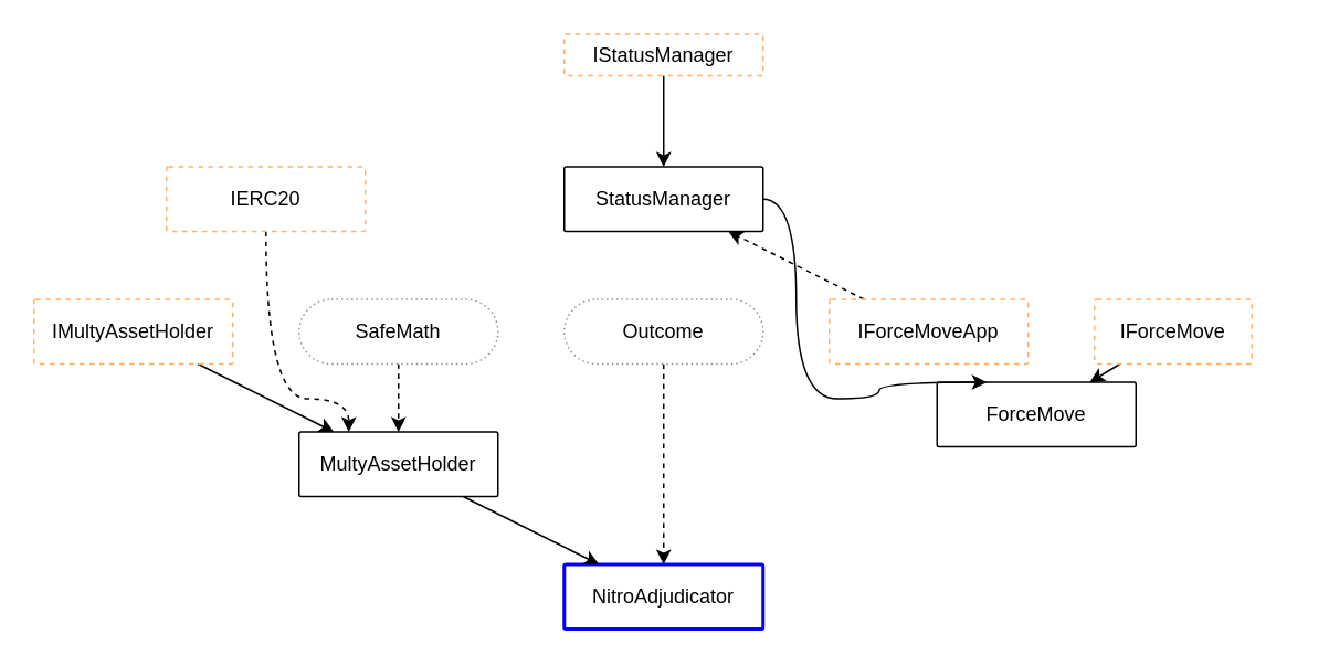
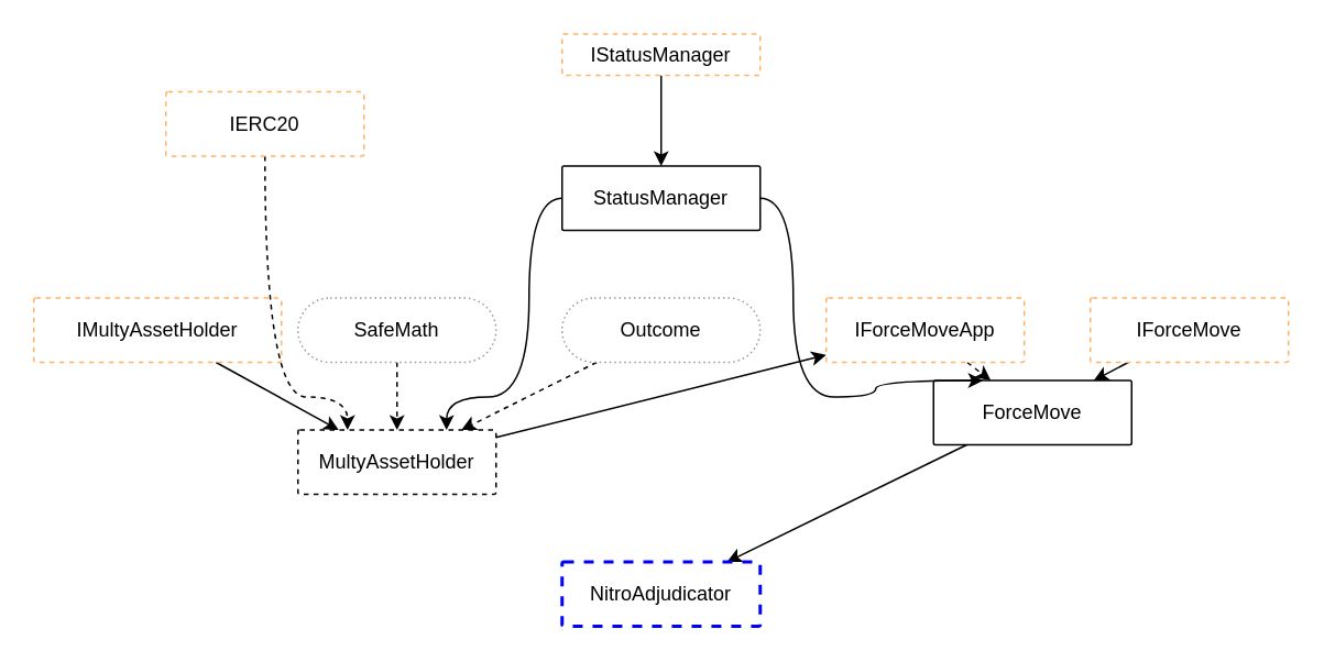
  <mxCell id="0" />
  <mxCell id="1" parent="0" />
+ <mxCell id="2" style="edgeStyle=none;html=1;" edge="1" parent="1" source="3" target="9"><mxGeometry relative="1" as="geometry" /></mxCell>
  <mxCell id="3" value="ForceMove" style="rounded=1;whiteSpace=wrap;html=1;arcSize=3;" parent="1" vertex="1"><mxGeometry x="565" y="230" width="120" height="39" as="geometry" /></mxCell>
  <mxCell id="4" style="edgeStyle=none;html=1;" edge="1" parent="1" source="5" target="11"><mxGeometry relative="1" as="geometry" /></mxCell>
- <mxCell id="5" value="IMultyAssetHolder" style="rounded=1;whiteSpace=wrap;html=1;arcSize=3;dashed=1;strokeColor=#FFB366;" vertex="1" parent="1"><mxGeometry x="20" y="180" width="120" height="39" as="geometry" /></mxCell>
- <mxCell id="7" style="edgeStyle=none;html=1;dashed=1;" edge="1" parent="1" source="8" target="9"><mxGeometry relative="1" as="geometry" /></mxCell>
+ <mxCell id="5" value="IMultyAssetHolder" style="rounded=1;whiteSpace=wrap;html=1;arcSize=3;dashed=1;strokeColor=#FFB366;" vertex="1" parent="1"><mxGeometry x="20" y="180" width="150" height="39" as="geometry" /></mxCell>
+ <mxCell id="6" style="html=1;dashed=1;" edge="1" parent="1" source="8" target="11"><mxGeometry relative="1" as="geometry" /></mxCell>
  <mxCell id="8" value="Outcome" style="rounded=1;whiteSpace=wrap;html=1;arcSize=50;strokeColor=#999999;dashed=1;dashPattern=1 2;" vertex="1" parent="1"><mxGeometry x="340" y="180" width="120" height="39" as="geometry" /></mxCell>
- <mxCell id="9" value="NitroAdjudicator" style="rounded=1;whiteSpace=wrap;html=1;arcSize=3;strokeWidth=2;strokeColor=#0000FF;" vertex="1" parent="1"><mxGeometry x="340" y="340" width="120" height="39" as="geometry" /></mxCell>
- <mxCell id="10" style="edgeStyle=none;html=1;" edge="1" parent="1" source="11" target="9"><mxGeometry relative="1" as="geometry" /></mxCell>
- <mxCell id="11" value="MultyAssetHolder" style="rounded=1;whiteSpace=wrap;html=1;arcSize=3;" vertex="1" parent="1"><mxGeometry x="180" y="260" width="120" height="39" as="geometry" /></mxCell>
+ <mxCell id="9" value="NitroAdjudicator" style="rounded=1;whiteSpace=wrap;html=1;arcSize=3;strokeWidth=2;strokeColor=#0000FF;dashed=1;" vertex="1" parent="1"><mxGeometry x="340" y="340" width="120" height="39" as="geometry" /></mxCell>
+ <mxCell id="10" style="edgeStyle=none;html=1;" edge="1" parent="1" source="11" target="20"><mxGeometry relative="1" as="geometry" /></mxCell>
+ <mxCell id="11" value="MultyAssetHolder" style="rounded=1;whiteSpace=wrap;html=1;arcSize=3;dashed=1;" vertex="1" parent="1"><mxGeometry x="180" y="260" width="120" height="39" as="geometry" /></mxCell>
  <mxCell id="12" style="edgeStyle=orthogonalEdgeStyle;curved=1;html=1;dashed=1;" edge="1" parent="1" source="13" target="11"><mxGeometry relative="1" as="geometry" /></mxCell>
  <mxCell id="13" value="SafeMath" style="rounded=1;whiteSpace=wrap;html=1;arcSize=50;strokeColor=#999999;dashed=1;dashPattern=1 2;" vertex="1" parent="1"><mxGeometry x="180" y="180" width="120" height="39" as="geometry" /></mxCell>
+ <mxCell id="14" style="edgeStyle=orthogonalEdgeStyle;curved=1;html=1;entryX=0.75;entryY=0;entryDx=0;entryDy=0;" edge="1" parent="1" source="16" target="11"><mxGeometry relative="1" as="geometry"><Array as="points"><mxPoint x="320" y="119" /><mxPoint x="320" y="240" /><mxPoint x="270" y="240" /></Array></mxGeometry></mxCell>
  <mxCell id="15" style="edgeStyle=orthogonalEdgeStyle;html=1;curved=1;entryX=0.25;entryY=0;entryDx=0;entryDy=0;" edge="1" parent="1" source="16" target="3"><mxGeometry relative="1" as="geometry"><Array as="points"><mxPoint x="480" y="119" /><mxPoint x="480" y="240" /><mxPoint x="530" y="240" /></Array></mxGeometry></mxCell>
  <mxCell id="16" value="StatusManager" style="rounded=1;whiteSpace=wrap;html=1;arcSize=3;" vertex="1" parent="1"><mxGeometry x="340" y="100" width="120" height="39" as="geometry" /></mxCell>
  <mxCell id="17" style="edgeStyle=none;html=1;" edge="1" parent="1" source="18" target="16"><mxGeometry relative="1" as="geometry" /></mxCell>
  <mxCell id="18" value="IStatusManager" style="rounded=1;whiteSpace=wrap;html=1;arcSize=3;dashed=1;strokeColor=#FFB366;" vertex="1" parent="1"><mxGeometry x="340" y="20" width="120" height="25" as="geometry" /></mxCell>
- <mxCell id="19" style="edgeStyle=none;html=1;dashed=1;" edge="1" parent="1" source="20" target="16"><mxGeometry relative="1" as="geometry" /></mxCell>
+ <mxCell id="19" style="edgeStyle=none;html=1;dashed=1;" edge="1" parent="1" source="20" target="3"><mxGeometry relative="1" as="geometry" /></mxCell>
  <mxCell id="20" value="IForceMoveApp" style="rounded=1;whiteSpace=wrap;html=1;arcSize=3;dashed=1;strokeColor=#FFB366;" vertex="1" parent="1"><mxGeometry x="500" y="180" width="120" height="39" as="geometry" /></mxCell>
  <mxCell id="21" style="edgeStyle=none;html=1;" edge="1" parent="1" source="22" target="3"><mxGeometry relative="1" as="geometry" /></mxCell>
- <mxCell id="22" value="IForceMove" style="rounded=1;whiteSpace=wrap;html=1;arcSize=3;dashed=1;strokeColor=#FFB366;" vertex="1" parent="1"><mxGeometry x="660" y="180" width="95" height="39" as="geometry" /></mxCell>
+ <mxCell id="22" value="IForceMove" style="rounded=1;whiteSpace=wrap;html=1;arcSize=3;dashed=1;strokeColor=#FFB366;" vertex="1" parent="1"><mxGeometry x="660" y="180" width="120" height="39" as="geometry" /></mxCell>
  <mxCell id="23" style="edgeStyle=orthogonalEdgeStyle;html=1;curved=1;entryX=0.25;entryY=0;entryDx=0;entryDy=0;dashed=1;" edge="1" parent="1" source="24" target="11"><mxGeometry relative="1" as="geometry"><Array as="points"><mxPoint x="160" y="240" /><mxPoint x="210" y="240" /></Array></mxGeometry></mxCell>
- <mxCell id="24" value="IERC20" style="rounded=1;whiteSpace=wrap;html=1;arcSize=3;dashed=1;strokeColor=#FFB366;" vertex="1" parent="1"><mxGeometry x="100" y="100" width="120" height="39" as="geometry" /></mxCell>
+ <mxCell id="24" value="IERC20" style="rounded=1;whiteSpace=wrap;html=1;arcSize=3;dashed=1;strokeColor=#FFB366;" vertex="1" parent="1"><mxGeometry x="100" y="55" width="120" height="39" as="geometry" /></mxCell>
